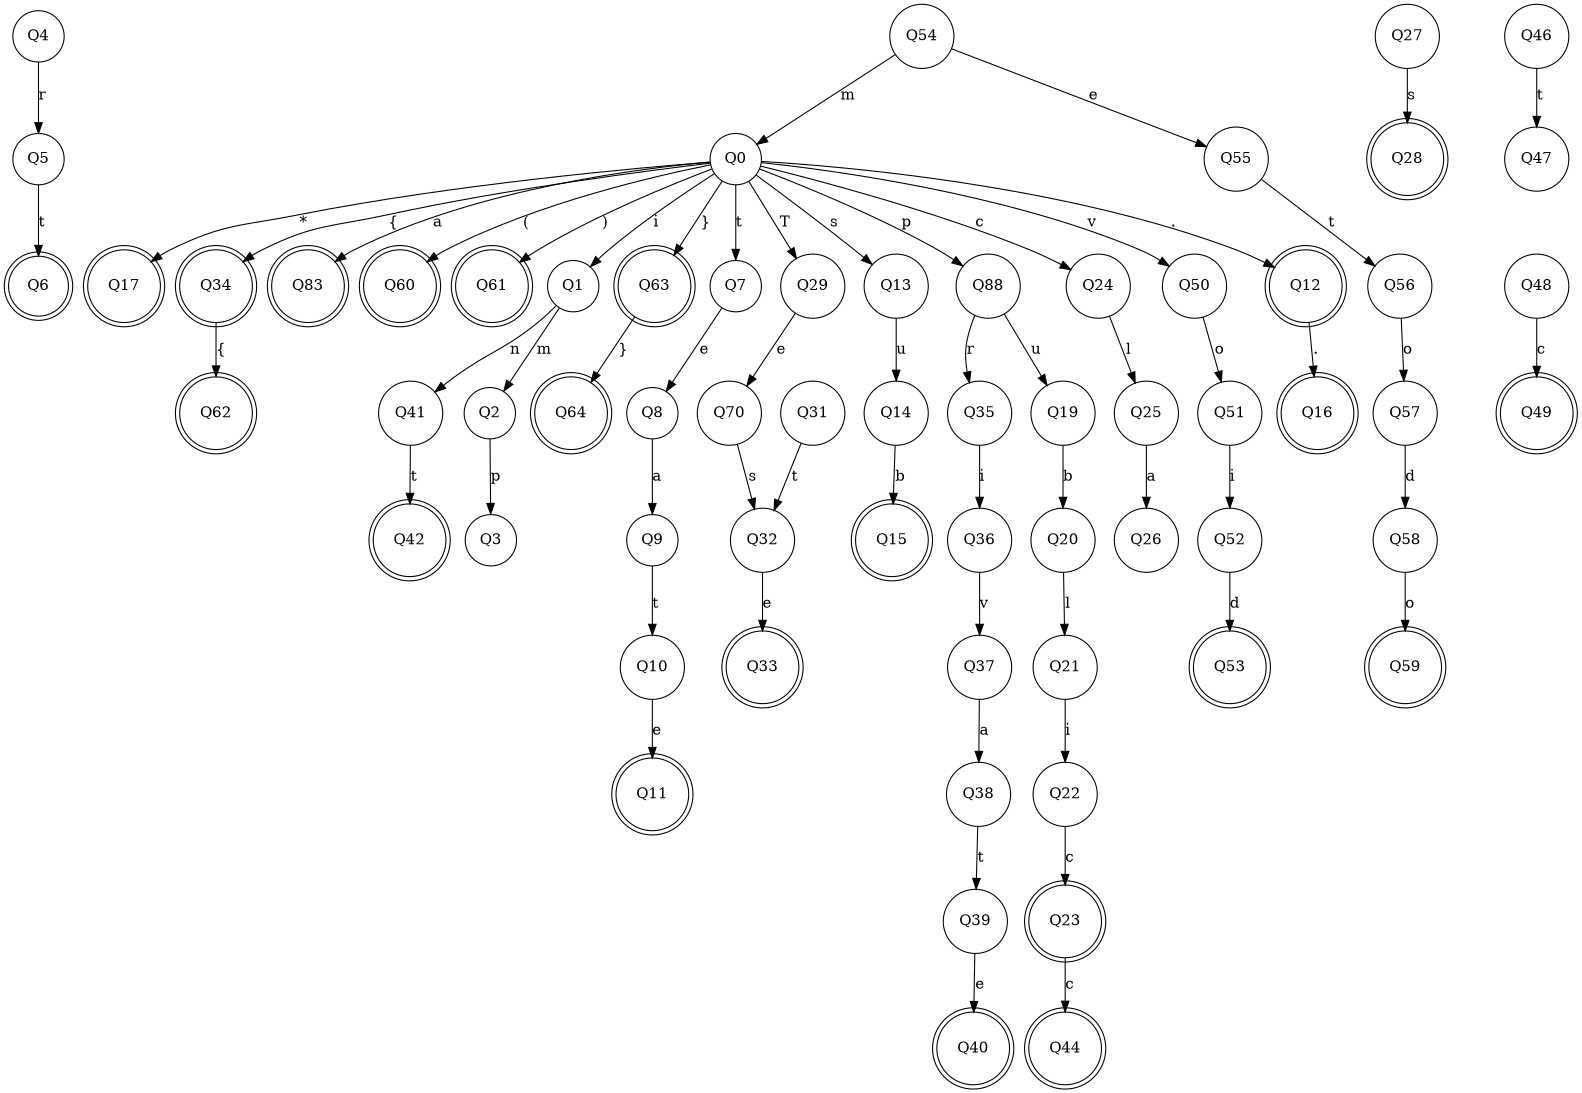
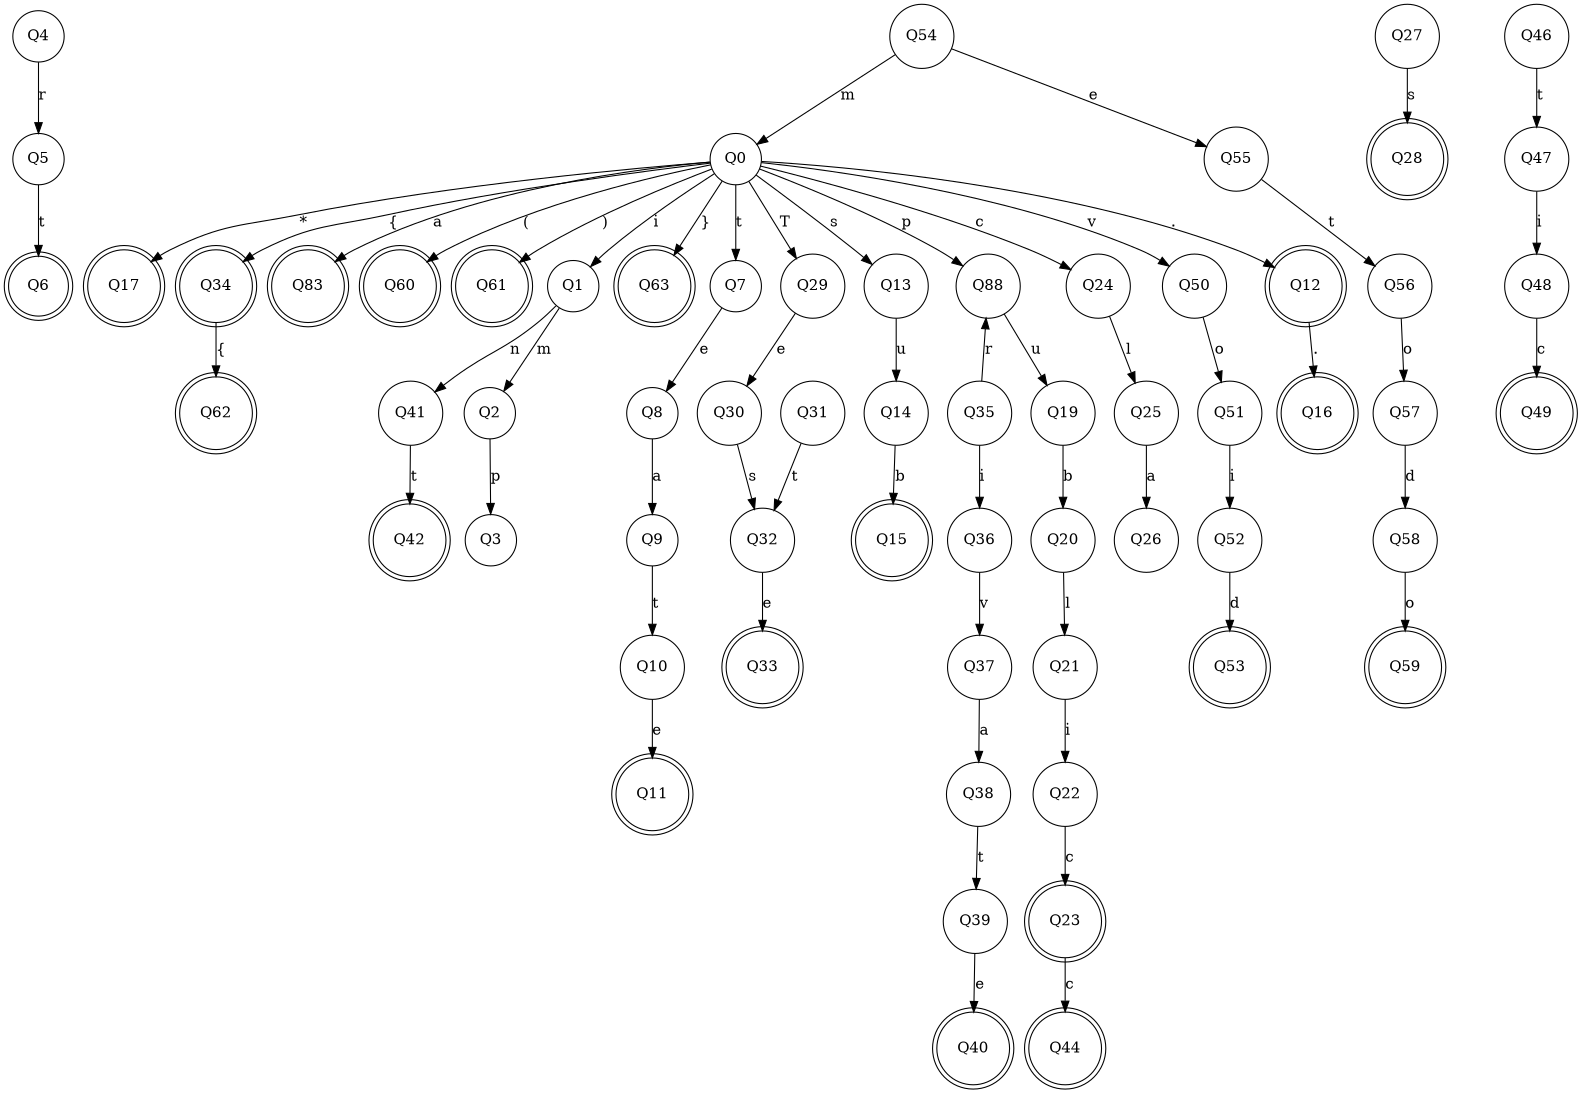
  digraph {
    node [shape=circle]
    Q6 [shape=doublecircle]
    Q11 [shape=doublecircle]
    Q12 [shape=doublecircle]
    Q16 [shape=doublecircle]
    Q15 [shape=doublecircle]
    Q17 [shape=doublecircle]
    Q23 [shape=doublecircle]
    Q44 [shape=doublecircle]
    Q28 [shape=doublecircle]
    Q33 [shape=doublecircle]
    Q34 [shape=doublecircle]
    Q62 [shape=doublecircle]
    Q40 [shape=doublecircle]
    Q42 [shape=doublecircle]
    n15 [label=Q83 shape=doublecircle]
    Q49 [shape=doublecircle]
    Q53 [shape=doublecircle]
    Q59 [shape=doublecircle]
    Q60 [shape=doublecircle]
    Q61 [shape=doublecircle]
    Q63 [shape=doublecircle]
-   Q64 [shape=doublecircle]
    Q0
    Q1
    Q7
    Q13
    n27 [label=Q88]
    Q24
    Q29
    Q50
    Q2
    Q41
    Q8
    Q14
    Q19
    Q35
    Q25
-   Q30 [label=Q70]
+   Q30
    Q51
    Q54
    Q55
    Q3
    Q4
    Q5
    Q9
    Q10
    Q20
    Q36
    Q21
    Q22
    Q26
    Q27
    Q32
    Q31
    Q37
    Q38
    Q39
    Q46
    Q47
    Q48
    Q52
    Q56
    Q57
    Q58
    Q12 -> Q16 [label="."]
    Q23 -> Q44 [label=c]
    Q34 -> Q62 [label="{"]
-   Q63 -> Q64 [label="}"]
    Q0 -> Q12 [label="."]
    Q0 -> Q17 [label="*"]
    Q0 -> Q34 [label="{"]
    Q0 -> n15 [label=a]
    Q0 -> Q60 [label="("]
    Q0 -> Q61 [label=")"]
    Q0 -> Q63 [label="}"]
    Q0 -> Q1 [label=i]
    Q0 -> Q7 [label=t]
    Q0 -> Q13 [label=s]
    Q0 -> n27 [label=p]
    Q0 -> Q24 [label=c]
    Q0 -> Q29 [label=T]
    Q0 -> Q50 [label=v]
    Q1 -> Q2 [label=m]
    Q1 -> Q41 [label=n]
    Q7 -> Q8 [label=e]
    Q13 -> Q14 [label=u]
    n27 -> Q19 [label=u]
-   n27 -> Q35 [label=r]
+   Q35 -> n27 [label=r]
    Q24 -> Q25 [label=l]
    Q29 -> Q30 [label=e]
    Q50 -> Q51 [label=o]
    Q2 -> Q3 [label=p]
    Q41 -> Q42 [label=t]
    Q8 -> Q9 [label=a]
    Q14 -> Q15 [label=b]
    Q19 -> Q20 [label=b]
    Q35 -> Q36 [label=i]
    Q25 -> Q26 [label=a]
    Q30 -> Q32 [label=s]
    Q51 -> Q52 [label=i]
    Q54 -> Q0 [label=m]
    Q54 -> Q55 [label=e]
    Q55 -> Q56 [label=t]
    Q4 -> Q5 [label=r]
    Q5 -> Q6 [label=t]
    Q9 -> Q10 [label=t]
    Q10 -> Q11 [label=e]
    Q20 -> Q21 [label=l]
    Q36 -> Q37 [label=v]
    Q21 -> Q22 [label=i]
    Q22 -> Q23 [label=c]
    Q27 -> Q28 [label=s]
    Q32 -> Q33 [label=e]
    Q31 -> Q32 [label=t]
    Q37 -> Q38 [label=a]
    Q38 -> Q39 [label=t]
    Q39 -> Q40 [label=e]
    Q46 -> Q47 [label=t]
+   Q47 -> Q48 [label=i]
    Q48 -> Q49 [label=c]
    Q52 -> Q53 [label=d]
    Q56 -> Q57 [label=o]
    Q57 -> Q58 [label=d]
    Q58 -> Q59 [label=o]
  }
